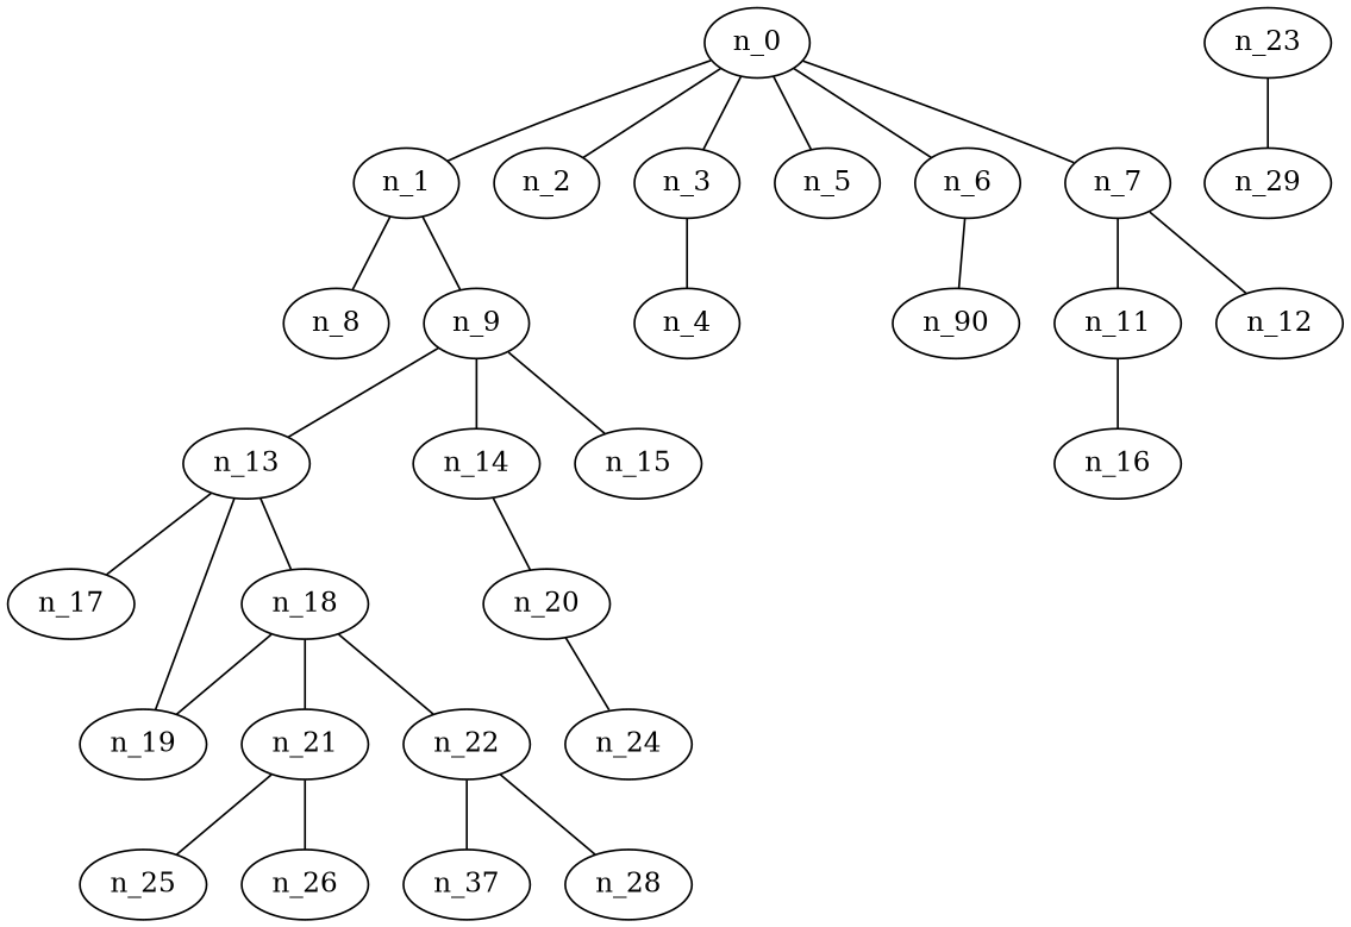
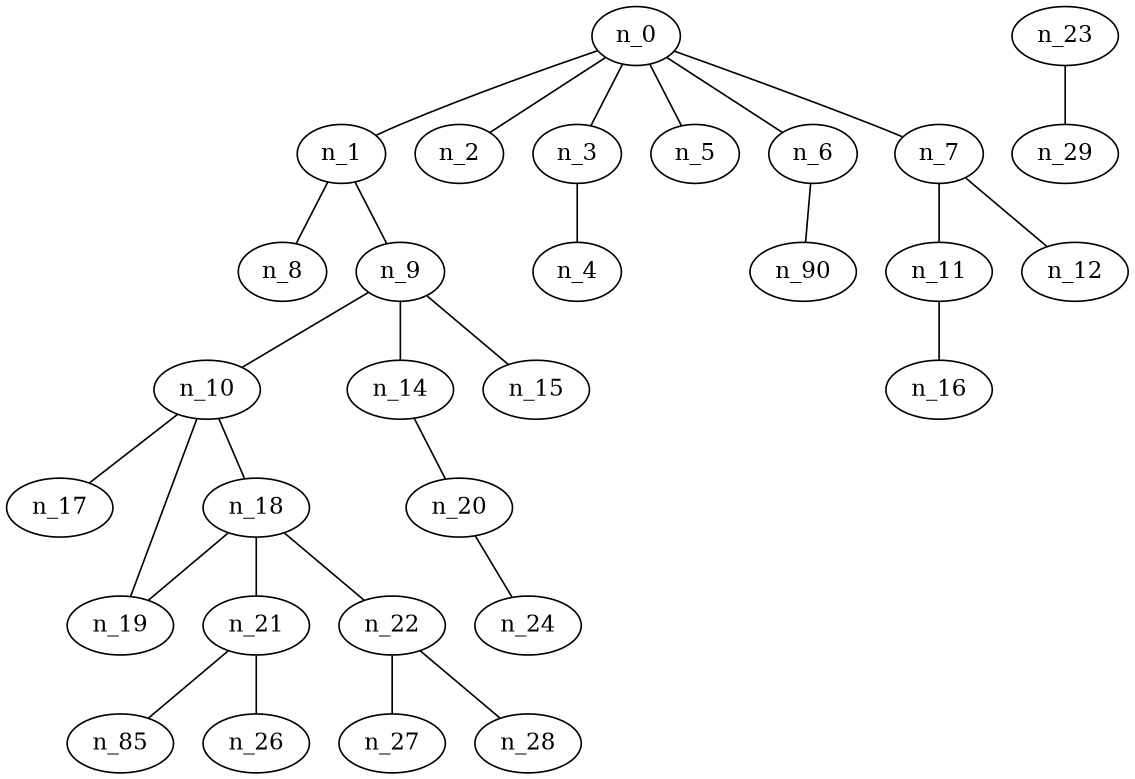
  graph {
    n_0
    n_1
    n_2
    n_3
    n_5
    n_6
    n_7
    n_8
    n_9
    n_4
    n11 [label=n_90]
    n_11
    n_12
-   n_13
+   n_13 [label=n_10]
    n_14
    n_15
    n_16
    n_17
    n_18
    n_19
    n_20
    n_21
    n_22
    n_24
-   n_25
+   n_25 [label=n_85]
    n_26
-   n_27 [label=n_37]
+   n_27
    n_28
    n_23
    n_29
    n_0 -- n_1
    n_0 -- n_2
    n_0 -- n_3
    n_0 -- n_5
    n_0 -- n_6
    n_0 -- n_7
    n_1 -- n_8
    n_1 -- n_9
    n_3 -- n_4
    n_6 -- n11
    n_7 -- n_11
    n_7 -- n_12
    n_9 -- n_13
    n_9 -- n_14
    n_9 -- n_15
    n_11 -- n_16
    n_13 -- n_17
    n_13 -- n_18
    n_13 -- n_19
    n_14 -- n_20
    n_18 -- n_19
    n_18 -- n_21
    n_18 -- n_22
    n_20 -- n_24
    n_21 -- n_25
    n_21 -- n_26
    n_22 -- n_27
    n_22 -- n_28
    n_23 -- n_29
  }
